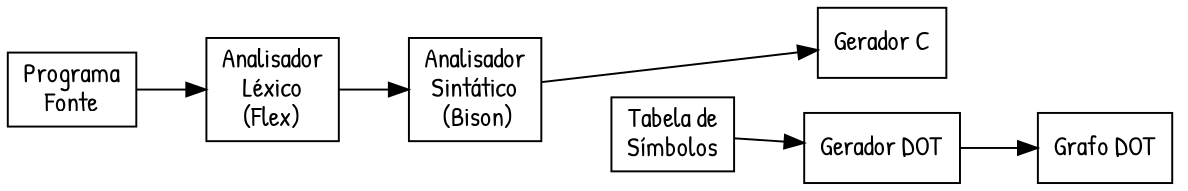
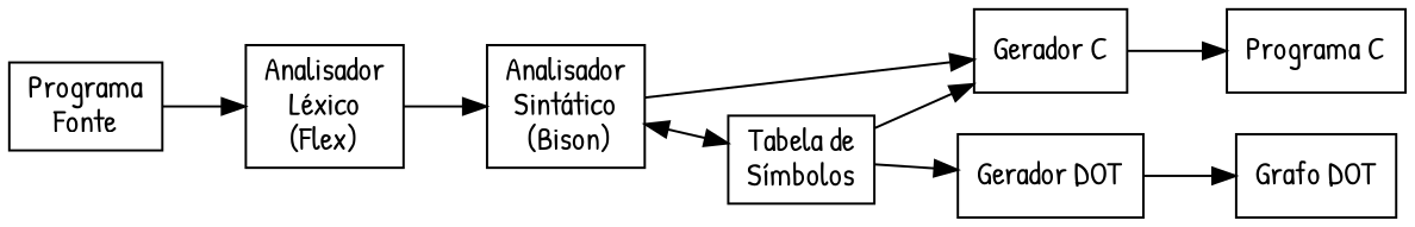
  digraph {
    fontname="Patrick Hand"
    rankdir=LR
    node [fontname="Patrick Hand" shape=box]
    edge [fontname="Patrick Hand"]
    n1 [label="Programa\nFonte"]
    n2 [label="Analisador\nLéxico\n(Flex)"]
    n3 [label="Analisador\nSintático\n (Bison)"]
    n4 [label="Tabela de\nSímbolos"]
    n5 [label="Gerador C"]
    n6 [label="Gerador DOT"]
+   n7 [label="Programa C"]
    n8 [label="Grafo DOT"]
    n1 -> n2
    n2 -> n3
+   n3 -> n4 [dir=both]
    n3 -> n5
+   n4 -> n5
    n4 -> n6
+   n5 -> n7
    n6 -> n8
  }
